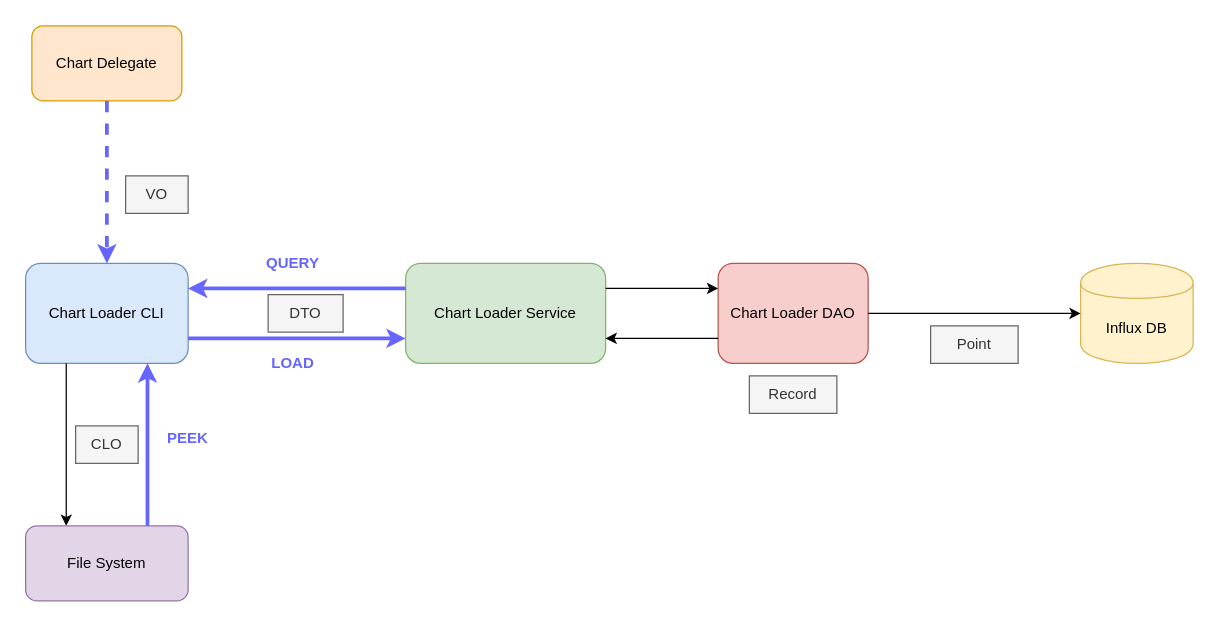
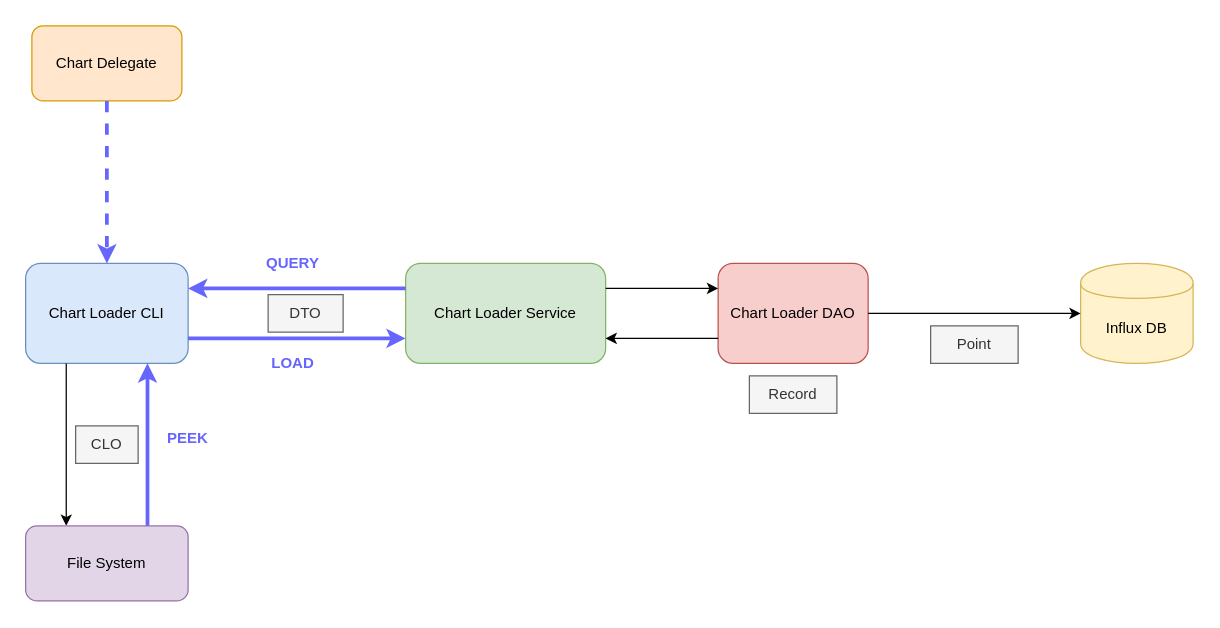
  <mxCell id="0" />
  <mxCell id="1" parent="0" />
  <mxCell id="2" value="Chart Delegate" style="rounded=1;whiteSpace=wrap;html=1;fillColor=#ffe6cc;strokeColor=#d79b00;" vertex="1" parent="1"><mxGeometry x="25" y="20" width="120" height="60" as="geometry" /></mxCell>
  <mxCell id="3" value="Chart Loader CLI" style="rounded=1;whiteSpace=wrap;html=1;fillColor=#dae8fc;strokeColor=#6c8ebf;" vertex="1" parent="1"><mxGeometry x="20" y="210" width="130" height="80" as="geometry" /></mxCell>
  <mxCell id="4" value="Chart Loader Service" style="rounded=1;whiteSpace=wrap;html=1;fillColor=#d5e8d4;strokeColor=#82b366;" vertex="1" parent="1"><mxGeometry x="324" y="210" width="160" height="80" as="geometry" /></mxCell>
  <mxCell id="5" value="Chart Loader DAO" style="rounded=1;whiteSpace=wrap;html=1;fillColor=#f8cecc;strokeColor=#b85450;" vertex="1" parent="1"><mxGeometry x="574" y="210" width="120" height="80" as="geometry" /></mxCell>
  <mxCell id="6" value="Influx DB" style="shape=cylinder;whiteSpace=wrap;html=1;boundedLbl=1;backgroundOutline=1;fillColor=#fff2cc;strokeColor=#d6b656;" vertex="1" parent="1"><mxGeometry x="864" y="210" width="90" height="80" as="geometry" /></mxCell>
  <mxCell id="7" value="" style="endArrow=classic;html=1;entryX=0.5;entryY=0;entryDx=0;entryDy=0;exitX=0.5;exitY=1;exitDx=0;exitDy=0;fillColor=#dae8fc;strokeColor=#6666FF;strokeWidth=3;dashed=1;" edge="1" parent="1" source="2" target="3"><mxGeometry width="50" height="50" relative="1" as="geometry"><mxPoint x="-30" y="210" as="sourcePoint" /><mxPoint x="20" y="160" as="targetPoint" /></mxGeometry></mxCell>
- <mxCell id="8" value="VO" style="rounded=0;whiteSpace=wrap;html=1;fillColor=#f5f5f5;strokeColor=#666666;fontColor=#333333;" vertex="1" parent="1"><mxGeometry x="100" y="140" width="50" height="30" as="geometry" /></mxCell>
  <mxCell id="9" value="DTO" style="rounded=0;whiteSpace=wrap;html=1;fillColor=#f5f5f5;strokeColor=#666666;fontColor=#333333;" vertex="1" parent="1"><mxGeometry x="214" y="235" width="60" height="30" as="geometry" /></mxCell>
  <mxCell id="10" value="CLO" style="rounded=0;whiteSpace=wrap;html=1;fillColor=#f5f5f5;strokeColor=#666666;fontColor=#333333;" vertex="1" parent="1"><mxGeometry x="60" y="340" width="50" height="30" as="geometry" /></mxCell>
  <mxCell id="11" value="Record" style="rounded=0;whiteSpace=wrap;html=1;fillColor=#f5f5f5;strokeColor=#666666;fontColor=#333333;" vertex="1" parent="1"><mxGeometry x="599" y="300" width="70" height="30" as="geometry" /></mxCell>
  <mxCell id="12" value="Point" style="rounded=0;whiteSpace=wrap;html=1;fillColor=#f5f5f5;strokeColor=#666666;fontColor=#333333;" vertex="1" parent="1"><mxGeometry x="744" y="260" width="70" height="30" as="geometry" /></mxCell>
  <mxCell id="13" value="" style="endArrow=classic;html=1;exitX=0.25;exitY=1;exitDx=0;exitDy=0;entryX=0.25;entryY=0;entryDx=0;entryDy=0;" edge="1" parent="1" source="3" target="20"><mxGeometry width="50" height="50" relative="1" as="geometry"><mxPoint x="90" y="280" as="sourcePoint" /><mxPoint x="20" y="360" as="targetPoint" /></mxGeometry></mxCell>
  <mxCell id="14" value="" style="endArrow=classic;html=1;entryX=0.75;entryY=1;entryDx=0;entryDy=0;exitX=0.75;exitY=0;exitDx=0;exitDy=0;fillColor=#dae8fc;strokeColor=#6666FF;strokeWidth=3;" edge="1" parent="1" source="20" target="3"><mxGeometry width="50" height="50" relative="1" as="geometry"><mxPoint x="130" y="360" as="sourcePoint" /><mxPoint x="67.5" y="370" as="targetPoint" /></mxGeometry></mxCell>
  <mxCell id="15" value="" style="endArrow=classic;html=1;entryX=0;entryY=0.75;entryDx=0;entryDy=0;exitX=1;exitY=0.75;exitDx=0;exitDy=0;fillColor=#dae8fc;strokeColor=#6666FF;strokeWidth=3;" edge="1" parent="1" source="3" target="4"><mxGeometry width="50" height="50" relative="1" as="geometry"><mxPoint x="102.5" y="370" as="sourcePoint" /><mxPoint x="100" y="290" as="targetPoint" /></mxGeometry></mxCell>
  <mxCell id="16" value="" style="endArrow=classic;html=1;entryX=1;entryY=0.25;entryDx=0;entryDy=0;exitX=0;exitY=0.25;exitDx=0;exitDy=0;fillColor=#dae8fc;strokeColor=#6666FF;strokeWidth=3;" edge="1" parent="1" source="4" target="3"><mxGeometry width="50" height="50" relative="1" as="geometry"><mxPoint x="160" y="275" as="sourcePoint" /><mxPoint x="410" y="275" as="targetPoint" /></mxGeometry></mxCell>
  <mxCell id="17" value="&lt;b&gt;QUERY&lt;/b&gt;" style="text;html=1;strokeColor=none;fillColor=none;align=center;verticalAlign=middle;whiteSpace=wrap;rounded=0;fontColor=#6666FF;" vertex="1" parent="1"><mxGeometry x="214" y="200" width="40" height="20" as="geometry" /></mxCell>
  <mxCell id="18" value="&lt;b&gt;LOAD&lt;/b&gt;" style="text;html=1;strokeColor=none;fillColor=none;align=center;verticalAlign=middle;whiteSpace=wrap;rounded=0;fontColor=#6666FF;" vertex="1" parent="1"><mxGeometry x="214" y="280" width="40" height="20" as="geometry" /></mxCell>
  <mxCell id="19" value="&lt;b&gt;PEEK&lt;/b&gt;" style="text;html=1;strokeColor=none;fillColor=none;align=center;verticalAlign=middle;whiteSpace=wrap;rounded=0;fontColor=#6666FF;" vertex="1" parent="1"><mxGeometry x="130" y="340" width="40" height="20" as="geometry" /></mxCell>
  <mxCell id="20" value="File System" style="rounded=1;whiteSpace=wrap;html=1;fillColor=#e1d5e7;strokeColor=#9673a6;" vertex="1" parent="1"><mxGeometry x="20" y="420" width="130" height="60" as="geometry" /></mxCell>
  <mxCell id="21" value="" style="endArrow=classic;html=1;exitX=1;exitY=0.25;exitDx=0;exitDy=0;entryX=0;entryY=0.25;entryDx=0;entryDy=0;" edge="1" parent="1" source="4" target="5"><mxGeometry width="50" height="50" relative="1" as="geometry"><mxPoint x="544" y="265" as="sourcePoint" /><mxPoint x="544" y="395" as="targetPoint" /></mxGeometry></mxCell>
  <mxCell id="22" value="" style="endArrow=classic;html=1;entryX=1;entryY=0.75;entryDx=0;entryDy=0;exitX=0;exitY=0.75;exitDx=0;exitDy=0;" edge="1" parent="1" source="5" target="4"><mxGeometry width="50" height="50" relative="1" as="geometry"><mxPoint x="534" y="360" as="sourcePoint" /><mxPoint x="584" y="245" as="targetPoint" /></mxGeometry></mxCell>
  <mxCell id="23" value="" style="endArrow=classic;html=1;exitX=1;exitY=0.5;exitDx=0;exitDy=0;entryX=0;entryY=0.5;entryDx=0;entryDy=0;" edge="1" parent="1" source="5" target="6"><mxGeometry width="50" height="50" relative="1" as="geometry"><mxPoint x="754" y="299" as="sourcePoint" /><mxPoint x="844" y="299" as="targetPoint" /></mxGeometry></mxCell>
